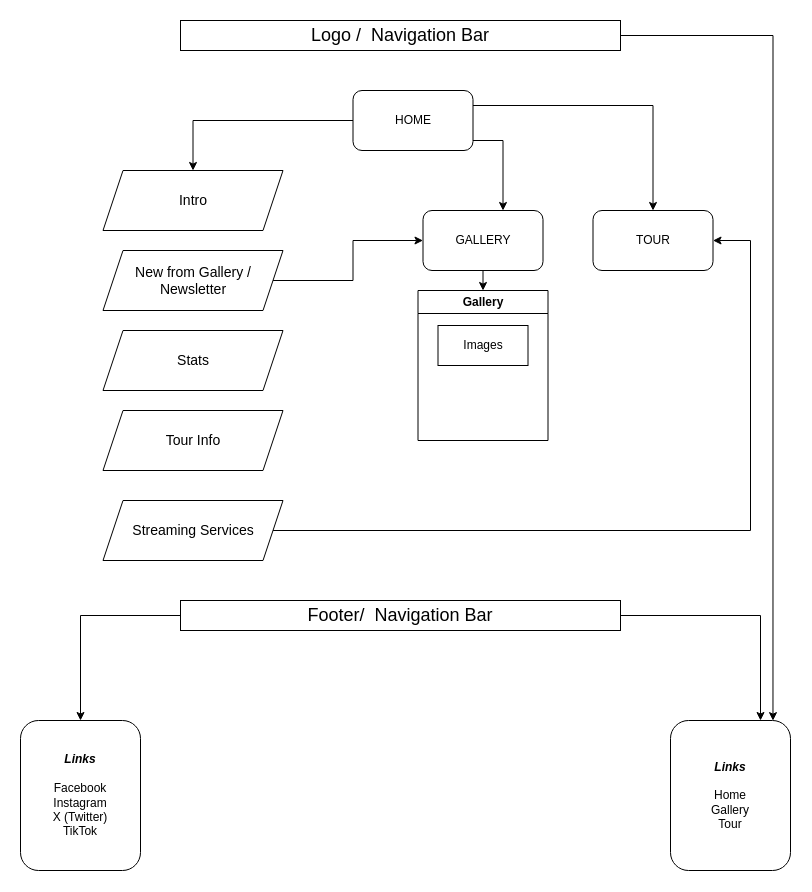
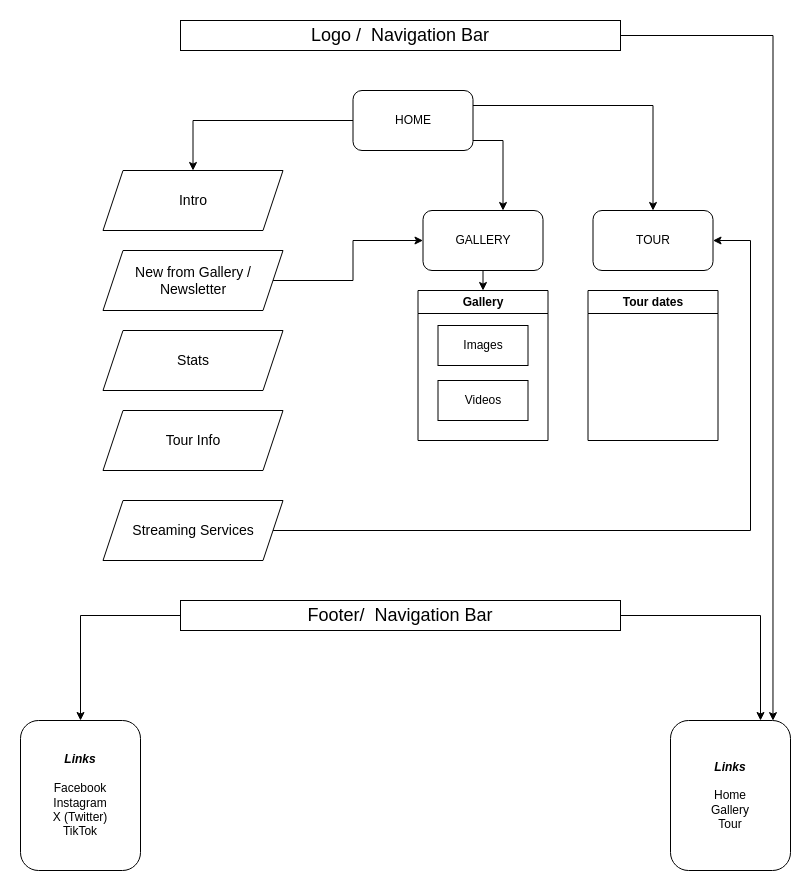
  <mxCell id="0" />
  <mxCell id="1" parent="0" />
  <mxCell id="2" value="" style="edgeStyle=orthogonalEdgeStyle;rounded=0;orthogonalLoop=1;jettySize=auto;html=1;" edge="1" parent="1" source="4" target="6"><mxGeometry relative="1" as="geometry"><Array as="points"><mxPoint x="502.5" y="140" /></Array></mxGeometry></mxCell>
  <mxCell id="3" value="" style="edgeStyle=orthogonalEdgeStyle;rounded=0;orthogonalLoop=1;jettySize=auto;html=1;exitX=1;exitY=0.25;exitDx=0;exitDy=0;" edge="1" parent="1" source="4" target="7"><mxGeometry relative="1" as="geometry" /></mxCell>
  <mxCell id="4" value="HOME" style="rounded=1;whiteSpace=wrap;html=1;" vertex="1" parent="1"><mxGeometry x="352.5" y="90" width="120" height="60" as="geometry" /></mxCell>
  <mxCell id="5" style="edgeStyle=orthogonalEdgeStyle;rounded=0;orthogonalLoop=1;jettySize=auto;html=1;exitX=0.5;exitY=1;exitDx=0;exitDy=0;entryX=0.5;entryY=0;entryDx=0;entryDy=0;" edge="1" parent="1" source="6" target="8"><mxGeometry relative="1" as="geometry" /></mxCell>
  <mxCell id="6" value="GALLERY" style="rounded=1;whiteSpace=wrap;html=1;" vertex="1" parent="1"><mxGeometry x="422.5" y="210" width="120" height="60" as="geometry" /></mxCell>
  <mxCell id="7" value="TOUR" style="rounded=1;whiteSpace=wrap;html=1;" vertex="1" parent="1"><mxGeometry x="592.5" y="210" width="120" height="60" as="geometry" /></mxCell>
  <mxCell id="8" value="Gallery" style="swimlane;whiteSpace=wrap;html=1;" vertex="1" parent="1"><mxGeometry x="417.5" y="290" width="130" height="150" as="geometry" /></mxCell>
  <mxCell id="9" value="Images" style="whiteSpace=wrap;html=1;" vertex="1" parent="8"><mxGeometry x="20" y="35" width="90" height="40" as="geometry" /></mxCell>
+ <mxCell id="10" value="Videos" style="whiteSpace=wrap;html=1;" vertex="1" parent="8"><mxGeometry x="20" y="90" width="90" height="40" as="geometry" /></mxCell>
+ <mxCell id="11" value="Tour dates" style="swimlane;whiteSpace=wrap;html=1;startSize=23;" vertex="1" parent="1"><mxGeometry x="587.5" y="290" width="130" height="150" as="geometry" /></mxCell>
  <mxCell id="12" value="" style="endArrow=classic;html=1;rounded=0;exitX=0;exitY=0.5;exitDx=0;exitDy=0;" edge="1" parent="1" source="4" target="13"><mxGeometry width="50" height="50" relative="1" as="geometry"><mxPoint x="342.5" y="370" as="sourcePoint" /><mxPoint x="192.5" y="290" as="targetPoint" /><Array as="points"><mxPoint x="192.5" y="120" /></Array></mxGeometry></mxCell>
  <mxCell id="13" value="&lt;font style=&quot;font-size: 14px;&quot;&gt;Intro&lt;/font&gt;" style="shape=parallelogram;perimeter=parallelogramPerimeter;whiteSpace=wrap;html=1;fixedSize=1;" vertex="1" parent="1"><mxGeometry x="102.5" y="170" width="180" height="60" as="geometry" /></mxCell>
  <mxCell id="14" style="edgeStyle=orthogonalEdgeStyle;rounded=0;orthogonalLoop=1;jettySize=auto;html=1;exitX=1;exitY=0.5;exitDx=0;exitDy=0;entryX=0;entryY=0.5;entryDx=0;entryDy=0;" edge="1" parent="1" source="15" target="6"><mxGeometry relative="1" as="geometry" /></mxCell>
  <mxCell id="15" value="&lt;font style=&quot;font-size: 14px;&quot;&gt;New from Gallery / Newsletter&lt;/font&gt;" style="shape=parallelogram;perimeter=parallelogramPerimeter;whiteSpace=wrap;html=1;fixedSize=1;" vertex="1" parent="1"><mxGeometry x="102.5" y="250" width="180" height="60" as="geometry" /></mxCell>
  <mxCell id="16" value="&lt;font style=&quot;font-size: 14px;&quot;&gt;Stats&lt;/font&gt;" style="shape=parallelogram;perimeter=parallelogramPerimeter;whiteSpace=wrap;html=1;fixedSize=1;" vertex="1" parent="1"><mxGeometry x="102.5" y="330" width="180" height="60" as="geometry" /></mxCell>
  <mxCell id="17" style="edgeStyle=orthogonalEdgeStyle;rounded=0;orthogonalLoop=1;jettySize=auto;html=1;exitX=1;exitY=0.5;exitDx=0;exitDy=0;entryX=0.854;entryY=0.001;entryDx=0;entryDy=0;entryPerimeter=0;" edge="1" parent="1" source="18" target="25"><mxGeometry relative="1" as="geometry"><mxPoint x="40" y="720" as="targetPoint" /></mxGeometry></mxCell>
  <mxCell id="18" value="&lt;span style=&quot;font-size: 18px;&quot;&gt;Logo /&amp;nbsp; Navigation Bar&lt;/span&gt;" style="rounded=0;whiteSpace=wrap;html=1;" vertex="1" parent="1"><mxGeometry x="180" y="20" width="440" height="30" as="geometry" /></mxCell>
  <mxCell id="19" style="edgeStyle=orthogonalEdgeStyle;rounded=0;orthogonalLoop=1;jettySize=auto;html=1;exitX=1;exitY=0.5;exitDx=0;exitDy=0;entryX=0.75;entryY=0;entryDx=0;entryDy=0;" edge="1" parent="1" source="21" target="25"><mxGeometry relative="1" as="geometry" /></mxCell>
  <mxCell id="20" style="edgeStyle=orthogonalEdgeStyle;rounded=0;orthogonalLoop=1;jettySize=auto;html=1;exitX=0;exitY=0.5;exitDx=0;exitDy=0;entryX=0.5;entryY=0;entryDx=0;entryDy=0;" edge="1" parent="1" source="21" target="26"><mxGeometry relative="1" as="geometry"><mxPoint x="80" y="720" as="targetPoint" /></mxGeometry></mxCell>
  <mxCell id="21" value="&lt;span style=&quot;font-size: 18px;&quot;&gt;Footer/&amp;nbsp; Navigation Bar&lt;/span&gt;" style="rounded=0;whiteSpace=wrap;html=1;" vertex="1" parent="1"><mxGeometry x="180" y="600" width="440" height="30" as="geometry" /></mxCell>
  <mxCell id="22" value="&lt;font style=&quot;font-size: 14px;&quot;&gt;Tour Info&lt;/font&gt;" style="shape=parallelogram;perimeter=parallelogramPerimeter;whiteSpace=wrap;html=1;fixedSize=1;" vertex="1" parent="1"><mxGeometry x="102.5" y="410" width="180" height="60" as="geometry" /></mxCell>
  <mxCell id="23" style="edgeStyle=orthogonalEdgeStyle;rounded=0;orthogonalLoop=1;jettySize=auto;html=1;exitX=1;exitY=0.5;exitDx=0;exitDy=0;entryX=1;entryY=0.5;entryDx=0;entryDy=0;" edge="1" parent="1" source="24" target="7"><mxGeometry relative="1" as="geometry"><Array as="points"><mxPoint x="750" y="530" /><mxPoint x="750" y="240" /></Array></mxGeometry></mxCell>
  <mxCell id="24" value="&lt;font style=&quot;font-size: 14px;&quot;&gt;Streaming Services&lt;/font&gt;" style="shape=parallelogram;perimeter=parallelogramPerimeter;whiteSpace=wrap;html=1;fixedSize=1;" vertex="1" parent="1"><mxGeometry x="102.5" y="500" width="180" height="60" as="geometry" /></mxCell>
  <mxCell id="25" value="&lt;b&gt;&lt;i&gt;Links&lt;/i&gt;&lt;/b&gt;&lt;br&gt;&lt;br&gt;Home&lt;br&gt;Gallery&lt;br&gt;Tour" style="rounded=1;whiteSpace=wrap;html=1;" vertex="1" parent="1"><mxGeometry x="670" y="720" width="120" height="150" as="geometry" /></mxCell>
  <mxCell id="26" value="&lt;b&gt;&lt;i&gt;Links&lt;/i&gt;&lt;/b&gt;&lt;br&gt;&lt;br&gt;Facebook&lt;br&gt;Instagram&lt;br&gt;X (Twitter)&lt;br&gt;TikTok" style="rounded=1;whiteSpace=wrap;html=1;" vertex="1" parent="1"><mxGeometry x="20" y="720" width="120" height="150" as="geometry" /></mxCell>
